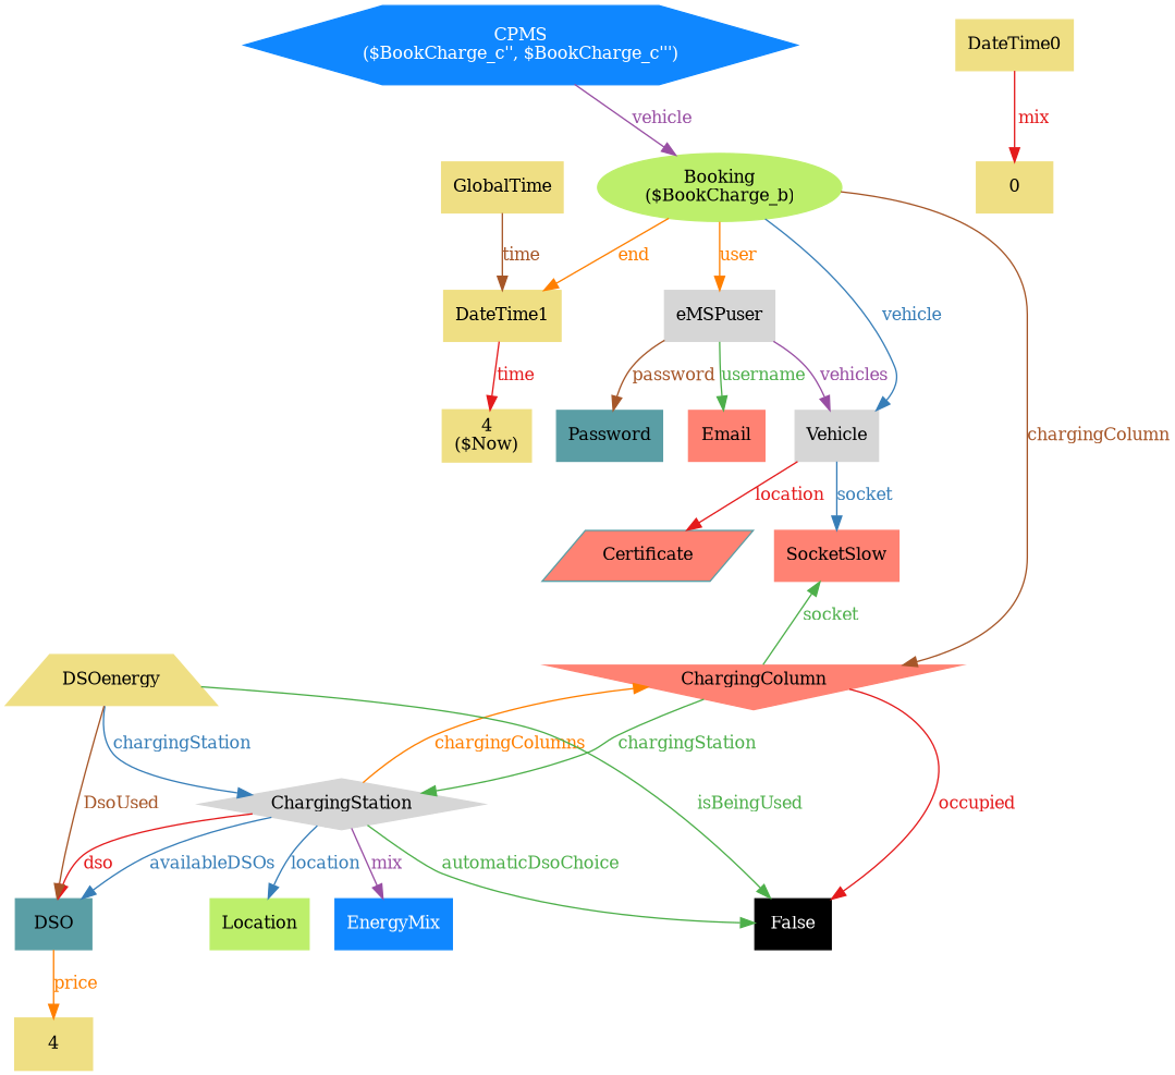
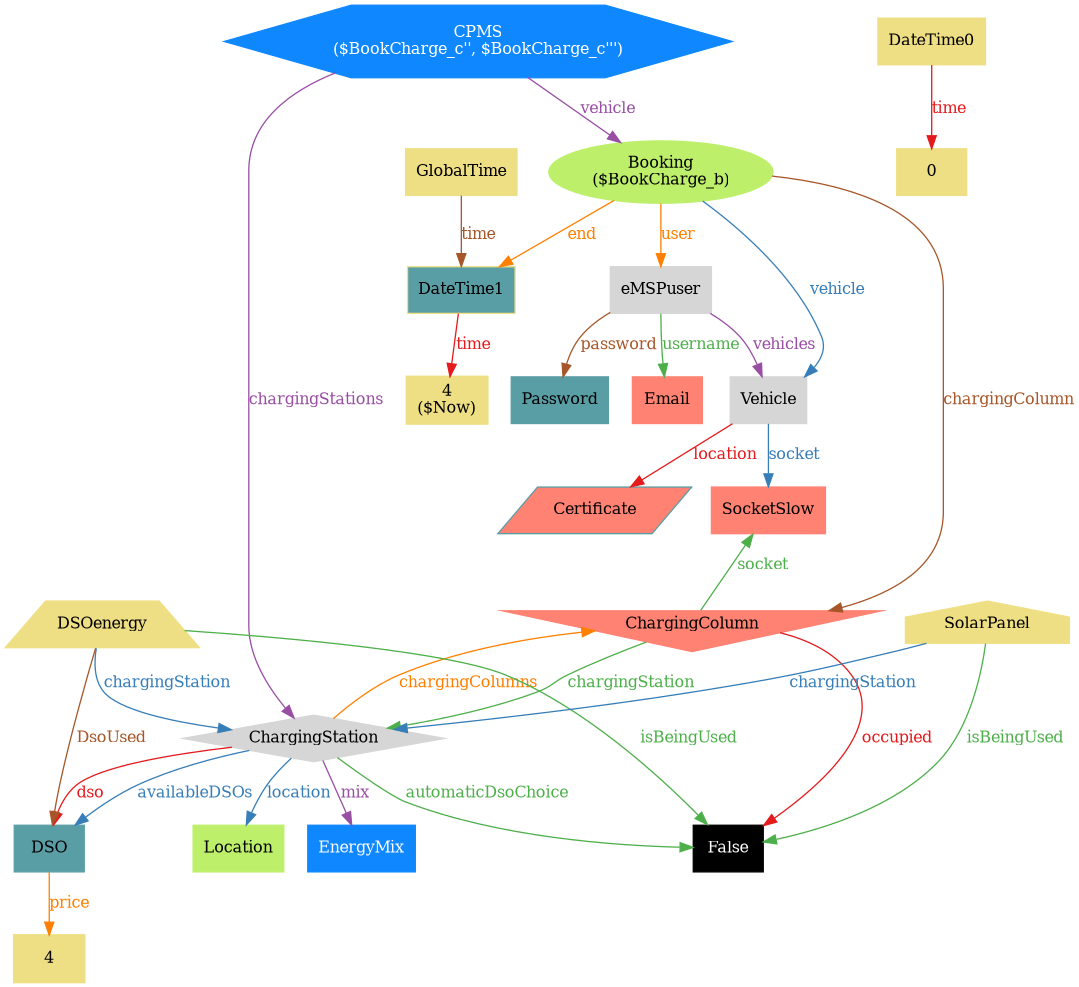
  digraph {
    fontsize=12
    rankdir=TB
    node [color="#efdf84" fontcolor="#000000" fontsize=12 shape=box style="filled, solid" uuid=4]
    edge [color="#4daf4a" dir=forward fontcolor="#4daf4a" fontsize=12 style=solid uuid="<ChargingStation, DSO>" weight=1]
    n1 [color="#d6d6d6" label=ChargingStation shape=Mdiamond uuid=ChargingStation]
    n2 [color="#000000" fontcolor="#FFFFFF" label=False uuid=False]
    n3 [color="#5a9ea5" label=DSO uuid=DSO]
    n4 [color="#bdef6b" label=Location uuid=Location]
    n5 [color="#0f87ff" fontcolor="#ffffff" label=EnergyMix uuid=EnergyMix]
    n6 [label=4 style="filled, bold"]
    n7 [color="#0f87ff" fontcolor="#ffffff" label="CPMS\n($BookCharge_c'', $BookCharge_c''')" shape=hexagon uuid=CPMS]
    n8 [color="#bdef6b" label="Booking\n($BookCharge_b)" shape=ellipse uuid=Booking]
    n9 [color="#d6d6d6" label=Vehicle uuid=Vehicle]
    n10 [color="#ff8273" label=ChargingColumn shape=invtriangle uuid=ChargingColumn]
-   n11 [label=DateTime1 uuid=DateTime1]
+   n11 [label=DateTime1 uuid=DateTime1 fillcolor="#5a9ea5"]
    n12 [color="#d6d6d6" label=eMSPuser uuid=eMSPuser]
    n13 [color="#5a9ea5" fillcolor="#ff8273" label=Certificate shape=parallelogram uuid=Certificate]
    n14 [color="#ff8273" label=SocketSlow uuid=SocketSlow]
    n15 [label="4\n($Now)" style="filled, bold"]
    n16 [color="#5a9ea5" label=Password uuid=Password]
    n17 [color="#ff8273" label=Email uuid=Email]
    n18 [label=DateTime0 uuid=DateTime0]
    n19 [label=0 uuid=0]
    n20 [label=DSOenergy shape=trapezium uuid=DSOenergy]
+   n21 [label=SolarPanel shape=house uuid=SolarPanel]
    n22 [label=GlobalTime uuid=GlobalTime]
    n1 -> n2 [label=automaticDsoChoice uuid="<ChargingStation, False>"]
    n1 -> n3 [color="#377eb8" fontcolor="#377eb8" label=availableDSOs]
    n1 -> n3 [color="#e41a1c" fontcolor="#e41a1c" label=dso]
    n1 -> n4 [color="#377eb8" fontcolor="#377eb8" label=location uuid="<ChargingStation, Location>"]
    n1 -> n5 [color="#984ea3" fontcolor="#984ea3" label=mix uuid="<ChargingStation, EnergyMix>"]
    n3 -> n6 [color="#ff7f00" fontcolor="#ff7f00" label=price uuid="<DSO, 4>"]
+   n7 -> n1 [color="#984ea3" fontcolor="#984ea3" label=chargingStations uuid="<CPMS, ChargingStation>"]
    n7 -> n8 [color="#984ea3" fontcolor="#984ea3" label=vehicle uuid="<CPMS, Booking>"]
    n8 -> n9 [color="#377eb8" fontcolor="#377eb8" label=vehicle uuid="<Booking, Vehicle>"]
    n8 -> n10 [color="#a65628" fontcolor="#a65628" label=chargingColumn uuid="<Booking, ChargingColumn>"]
    n8 -> n11 [color="#ff7f00" fontcolor="#ff7f00" label=end uuid="<Booking, DateTime1>"]
    n8 -> n12 [color="#ff7f00" fontcolor="#ff7f00" label=user uuid="<Booking, eMSPuser>"]
    n9 -> n13 [color="#e41a1c" fontcolor="#e41a1c" label=location uuid="<Vehicle, Certificate>"]
    n9 -> n14 [color="#377eb8" fontcolor="#377eb8" label=socket uuid="<Vehicle, SocketSlow>"]
    n10 -> n1 [color="#ff7f00" dir=back fontcolor="#ff7f00" label=chargingColumns uuid="<ChargingStation, ChargingColumn>"]
    n10 -> n1 [label=chargingStation uuid="<ChargingColumn, ChargingStation>"]
    n10 -> n2 [color="#e41a1c" fontcolor="#e41a1c" label=occupied uuid="<ChargingColumn, False>"]
    n11 -> n15 [color="#e41a1c" fontcolor="#e41a1c" label=time uuid="<DateTime1, 4>"]
    n12 -> n9 [color="#984ea3" fontcolor="#984ea3" label=vehicles uuid="<eMSPuser, Vehicle>"]
    n12 -> n16 [color="#a65628" fontcolor="#a65628" label=password uuid="<eMSPuser, Password>"]
    n12 -> n17 [label=username uuid="<eMSPuser, Email>"]
    n14 -> n10 [dir=back label=socket uuid="<ChargingColumn, SocketSlow>"]
-   n18 -> n19 [color="#e41a1c" fontcolor="#e41a1c" label=mix uuid="<DateTime0, 0>"]
+   n18 -> n19 [color="#e41a1c" fontcolor="#e41a1c" label=time uuid="<DateTime0, 0>"]
    n20 -> n1 [color="#377eb8" fontcolor="#377eb8" label=chargingStation uuid="<DSOenergy, ChargingStation>"]
    n20 -> n2 [label=isBeingUsed uuid="<DSOenergy, False>"]
    n20 -> n3 [color="#a65628" fontcolor="#a65628" label=DsoUsed uuid="<DSOenergy, DSO>"]
+   n21 -> n1 [color="#377eb8" fontcolor="#377eb8" label=chargingStation uuid="<SolarPanel, ChargingStation>"]
+   n21 -> n2 [label=isBeingUsed uuid="<SolarPanel, False>"]
    n22 -> n11 [color="#a65628" fontcolor="#a65628" label=time uuid="<GlobalTime, DateTime1>"]
  }
